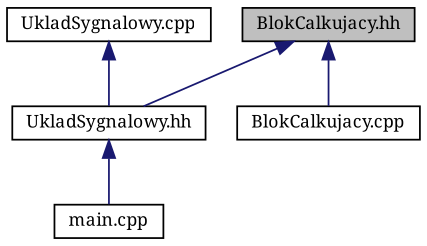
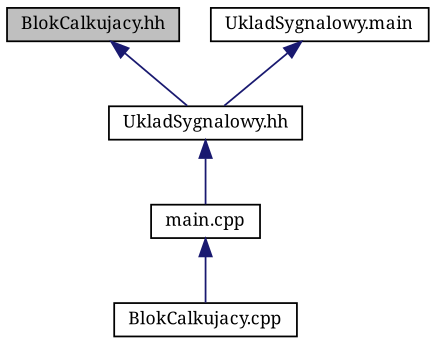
  digraph {
    fontname="Noto Serif"
    node [color=black fillcolor=white fontname="Noto Serif" fontsize=10 shape=record style=filled]
    edge [color=midnightblue dir=back fontname="Noto Serif" fontsize=10 labelfontname=Helvetica labelfontsize=10 style=solid]
    n1 [fillcolor=grey75 fontcolor=black height=0.2 label="BlokCalkujacy.hh" width=0.4]
    n2 [height=0.2 label="UkladSygnalowy.hh" width=0.4]
    n3 [height=0.2 label="BlokCalkujacy.cpp" width=0.4]
    n4 [height=0.2 label="main.cpp" width=0.4]
-   n5 [height=0.2 label="UkladSygnalowy.cpp" width=0.4]
+   n5 [height=0.2 label="UkladSygnalowy.main" width=0.4]
    n1 -> n2
-   n1 -> n3
+   n4 -> n3
    n2 -> n4
    n5 -> n2
  }
